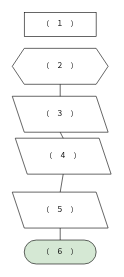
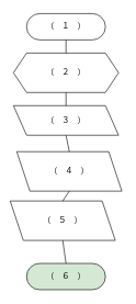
  <mxCell id="0" />
  <mxCell id="1" parent="0" />
- <mxCell id="2" value="（　１　）" style="whiteSpace=wrap;html=1;arcSize=50;flipV=0;flipH=1;rounded=0;" vertex="1" parent="1"><mxGeometry x="40" y="20" width="120" height="40" as="geometry" /></mxCell>
+ <mxCell id="2" value="（　１　）" style="rounded=1;whiteSpace=wrap;html=1;arcSize=50;flipV=0;flipH=1;" vertex="1" parent="1"><mxGeometry x="40" y="20" width="120" height="40" as="geometry" /></mxCell>
  <mxCell id="3" value="（　２　）" style="shape=hexagon;perimeter=hexagonPerimeter2;whiteSpace=wrap;html=1;fixedSize=1;flipV=0;flipH=1;" vertex="1" parent="1"><mxGeometry x="20" y="80" width="160" height="60" as="geometry" /></mxCell>
- <mxCell id="4" value="（　３　）" style="shape=parallelogram;perimeter=parallelogramPerimeter;whiteSpace=wrap;html=1;fixedSize=1;flipV=0;flipH=1;" vertex="1" parent="1"><mxGeometry x="20" y="160" width="160" height="60" as="geometry" /></mxCell>
+ <mxCell id="4" value="（　３　）" style="shape=parallelogram;perimeter=parallelogramPerimeter;whiteSpace=wrap;html=1;fixedSize=1;flipV=0;flipH=1;" vertex="1" parent="1"><mxGeometry x="20" y="160" width="160" height="45" as="geometry" /></mxCell>
  <mxCell id="5" value="（　４　）" style="shape=parallelogram;perimeter=parallelogramPerimeter;whiteSpace=wrap;html=1;fixedSize=1;flipV=0;flipH=1;" vertex="1" parent="1"><mxGeometry x="25" y="230" width="160" height="60" as="geometry" /></mxCell>
- <mxCell id="6" value="（　５　）" style="shape=parallelogram;perimeter=parallelogramPerimeter;whiteSpace=wrap;html=1;fixedSize=1;flipV=0;flipH=1;" vertex="1" parent="1"><mxGeometry x="20" y="320" width="160" height="60" as="geometry" /></mxCell>
+ <mxCell id="6" value="（　５　）" style="shape=parallelogram;perimeter=parallelogramPerimeter;whiteSpace=wrap;html=1;fixedSize=1;flipV=0;flipH=1;" vertex="1" parent="1"><mxGeometry x="15" y="305" width="160" height="60" as="geometry" /></mxCell>
  <mxCell id="7" value="（　６　）" style="rounded=1;whiteSpace=wrap;html=1;arcSize=50;flipV=0;flipH=1;fillColor=#d5e8d4;" vertex="1" parent="1"><mxGeometry x="40" y="400" width="120" height="40" as="geometry" /></mxCell>
+ <mxCell id="8" value="" style="endArrow=none;html=1;entryX=0.5;entryY=1;entryDx=0;entryDy=0;exitX=0.5;exitY=0;exitDx=0;exitDy=0;" edge="1" parent="1" source="3" target="2"><mxGeometry width="50" height="50" relative="1" as="geometry"><mxPoint x="-19" y="300" as="sourcePoint" /><mxPoint x="-69" y="250" as="targetPoint" /></mxGeometry></mxCell>
  <mxCell id="9" value="" style="endArrow=none;html=1;entryX=0.5;entryY=1;entryDx=0;entryDy=0;exitX=0.5;exitY=0;exitDx=0;exitDy=0;" edge="1" parent="1" source="4" target="3"><mxGeometry width="50" height="50" relative="1" as="geometry"><mxPoint x="-19" y="300" as="sourcePoint" /><mxPoint x="-69" y="250" as="targetPoint" /></mxGeometry></mxCell>
  <mxCell id="10" value="" style="endArrow=none;html=1;entryX=0.5;entryY=1;entryDx=0;entryDy=0;exitX=0.5;exitY=0;exitDx=0;exitDy=0;" edge="1" parent="1" source="6" target="5"><mxGeometry width="50" height="50" relative="1" as="geometry"><mxPoint x="-19" y="300" as="sourcePoint" /><mxPoint x="-69" y="250" as="targetPoint" /></mxGeometry></mxCell>
  <mxCell id="11" value="" style="endArrow=none;html=1;entryX=0.5;entryY=1;entryDx=0;entryDy=0;exitX=0.5;exitY=0;exitDx=0;exitDy=0;" edge="1" parent="1" source="5" target="4"><mxGeometry width="50" height="50" relative="1" as="geometry"><mxPoint x="-19" y="300" as="sourcePoint" /><mxPoint x="-69" y="250" as="targetPoint" /></mxGeometry></mxCell>
  <mxCell id="12" value="" style="endArrow=none;html=1;entryX=0.5;entryY=1;entryDx=0;entryDy=0;exitX=0.5;exitY=0;exitDx=0;exitDy=0;" edge="1" parent="1" source="7" target="6"><mxGeometry width="50" height="50" relative="1" as="geometry"><mxPoint x="-19" y="300" as="sourcePoint" /><mxPoint x="-69" y="250" as="targetPoint" /></mxGeometry></mxCell>
